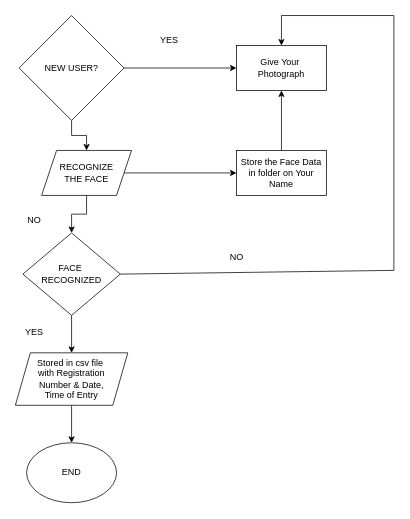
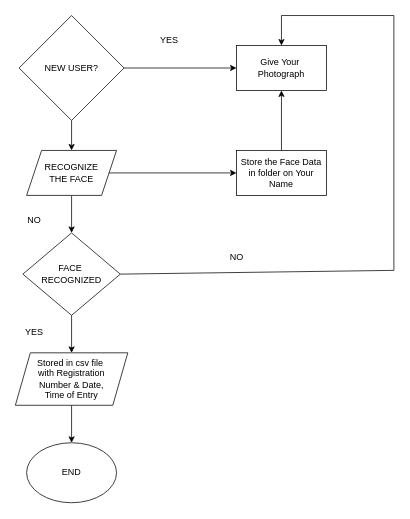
  <mxCell id="0" />
  <mxCell id="1" parent="0" />
  <mxCell id="2" value="" style="edgeStyle=orthogonalEdgeStyle;rounded=0;orthogonalLoop=1;jettySize=auto;html=1;" edge="1" parent="1" source="4" target="7"><mxGeometry relative="1" as="geometry" /></mxCell>
  <mxCell id="3" value="" style="edgeStyle=orthogonalEdgeStyle;rounded=0;orthogonalLoop=1;jettySize=auto;html=1;" edge="1" parent="1" source="4" target="13"><mxGeometry relative="1" as="geometry" /></mxCell>
  <mxCell id="4" value="NEW USER?" style="rhombus;whiteSpace=wrap;html=1;fillColor=light-dark(#FFFFFF,#67AB9F);strokeColor=light-dark(#000000,#000000);fontColor=light-dark(#000000,#000000);" vertex="1" parent="1"><mxGeometry x="25" y="20" width="140" height="140" as="geometry" /></mxCell>
  <mxCell id="5" value="" style="edgeStyle=orthogonalEdgeStyle;rounded=0;orthogonalLoop=1;jettySize=auto;html=1;" edge="1" parent="1" source="7" target="9"><mxGeometry relative="1" as="geometry" /></mxCell>
  <mxCell id="6" value="" style="edgeStyle=orthogonalEdgeStyle;rounded=0;orthogonalLoop=1;jettySize=auto;html=1;" edge="1" parent="1" source="7" target="15"><mxGeometry relative="1" as="geometry" /></mxCell>
- <mxCell id="7" value="RECOGNIZE&lt;div&gt;THE FACE&lt;/div&gt;" style="shape=parallelogram;perimeter=parallelogramPerimeter;whiteSpace=wrap;html=1;fixedSize=1;fillColor=light-dark(#FFFFFF,#FFFF66);fontColor=light-dark(#000000,#000000);" vertex="1" parent="1"><mxGeometry x="55" y="200" width="120" height="60" as="geometry" /></mxCell>
+ <mxCell id="7" value="RECOGNIZE&lt;div&gt;THE FACE&lt;/div&gt;" style="shape=parallelogram;perimeter=parallelogramPerimeter;whiteSpace=wrap;html=1;fixedSize=1;fillColor=light-dark(#FFFFFF,#FFFF66);fontColor=light-dark(#000000,#000000);" vertex="1" parent="1"><mxGeometry x="35" y="200" width="120" height="60" as="geometry" /></mxCell>
  <mxCell id="8" value="" style="edgeStyle=orthogonalEdgeStyle;rounded=0;orthogonalLoop=1;jettySize=auto;html=1;" edge="1" parent="1" source="9" target="11"><mxGeometry relative="1" as="geometry" /></mxCell>
  <mxCell id="9" value="FACE&amp;nbsp;&lt;div&gt;RECOGNIZED&lt;/div&gt;" style="rhombus;whiteSpace=wrap;html=1;fillColor=light-dark(#FFFFFF,#FFB366);fontColor=light-dark(#000000,#000000);" vertex="1" parent="1"><mxGeometry x="30" y="310" width="130" height="110" as="geometry" /></mxCell>
  <mxCell id="10" value="" style="edgeStyle=orthogonalEdgeStyle;rounded=0;orthogonalLoop=1;jettySize=auto;html=1;" edge="1" parent="1" source="11" target="12"><mxGeometry relative="1" as="geometry" /></mxCell>
  <mxCell id="11" value="Stored in csv file&amp;nbsp;&lt;div&gt;with Registration&lt;/div&gt;&lt;div&gt;Number &amp;amp; Date,&lt;/div&gt;&lt;div&gt;Time of Entry&lt;/div&gt;" style="shape=parallelogram;perimeter=parallelogramPerimeter;whiteSpace=wrap;html=1;fixedSize=1;fillColor=light-dark(#FFFFFF,#FF99CC);fontColor=light-dark(#000000,#000000);" vertex="1" parent="1"><mxGeometry x="20" y="470" width="150" height="70" as="geometry" /></mxCell>
  <mxCell id="12" value="END" style="ellipse;whiteSpace=wrap;html=1;fillColor=light-dark(#FFFFFF,#CCFFFF);fontColor=light-dark(#000000,#000000);" vertex="1" parent="1"><mxGeometry x="35" y="590" width="120" height="80" as="geometry" /></mxCell>
  <mxCell id="13" value="Give Your&amp;nbsp;&lt;div&gt;Photograph&lt;/div&gt;" style="whiteSpace=wrap;html=1;fillColor=light-dark(#FFFFFF,#FF9999);fontColor=light-dark(#000000,#000000);" vertex="1" parent="1"><mxGeometry x="315" y="60" width="120" height="60" as="geometry" /></mxCell>
  <mxCell id="14" value="" style="edgeStyle=orthogonalEdgeStyle;rounded=0;orthogonalLoop=1;jettySize=auto;html=1;" edge="1" parent="1" source="15" target="13"><mxGeometry relative="1" as="geometry" /></mxCell>
  <mxCell id="15" value="Store the Face Data&lt;div&gt;in folder on Your Name&lt;/div&gt;" style="whiteSpace=wrap;html=1;fillColor=light-dark(#FFFFFF,#CC99FF);fontColor=light-dark(#000000,#000000);" vertex="1" parent="1"><mxGeometry x="315" y="200" width="120" height="60" as="geometry" /></mxCell>
  <mxCell id="16" value="" style="endArrow=classic;html=1;rounded=0;exitX=1;exitY=0.5;exitDx=0;exitDy=0;entryX=0.5;entryY=0;entryDx=0;entryDy=0;" edge="1" parent="1" source="9" target="13"><mxGeometry width="50" height="50" relative="1" as="geometry"><mxPoint x="185" y="320" as="sourcePoint" /><mxPoint x="375" y="50" as="targetPoint" /><Array as="points"><mxPoint x="525" y="360" /><mxPoint x="525" y="20" /><mxPoint x="375" y="20" /></Array></mxGeometry></mxCell>
  <mxCell id="17" value="YES" style="text;html=1;align=center;verticalAlign=middle;resizable=0;points=[];autosize=1;strokeColor=none;fillColor=none;" vertex="1" parent="1"><mxGeometry x="20" y="428" width="50" height="30" as="geometry" /></mxCell>
  <mxCell id="18" value="NO" style="text;html=1;align=center;verticalAlign=middle;resizable=0;points=[];autosize=1;strokeColor=none;fillColor=none;" vertex="1" parent="1"><mxGeometry x="25" y="278" width="40" height="30" as="geometry" /></mxCell>
  <mxCell id="19" value="NO" style="text;html=1;align=center;verticalAlign=middle;resizable=0;points=[];autosize=1;strokeColor=none;fillColor=none;" vertex="1" parent="1"><mxGeometry x="295" y="328" width="40" height="30" as="geometry" /></mxCell>
  <mxCell id="20" value="YES" style="text;html=1;align=center;verticalAlign=middle;resizable=0;points=[];autosize=1;strokeColor=none;fillColor=none;" vertex="1" parent="1"><mxGeometry x="200" y="38" width="50" height="30" as="geometry" /></mxCell>
